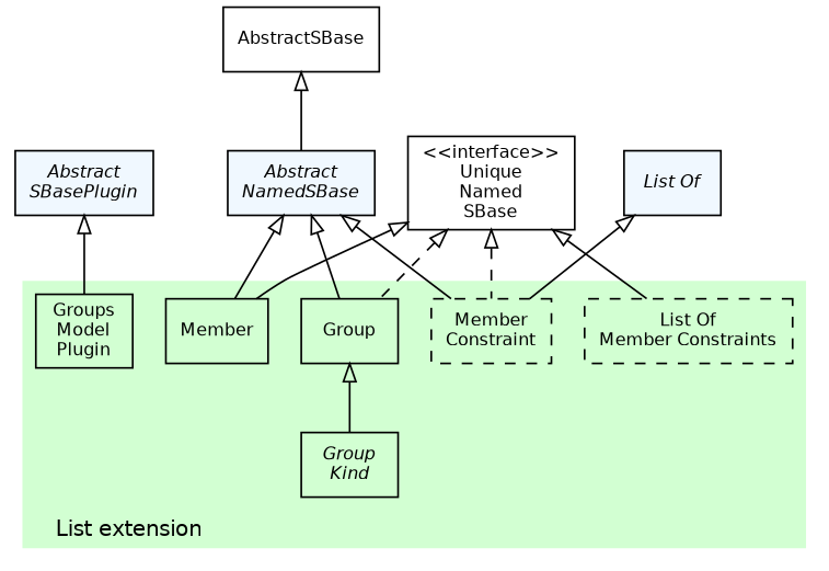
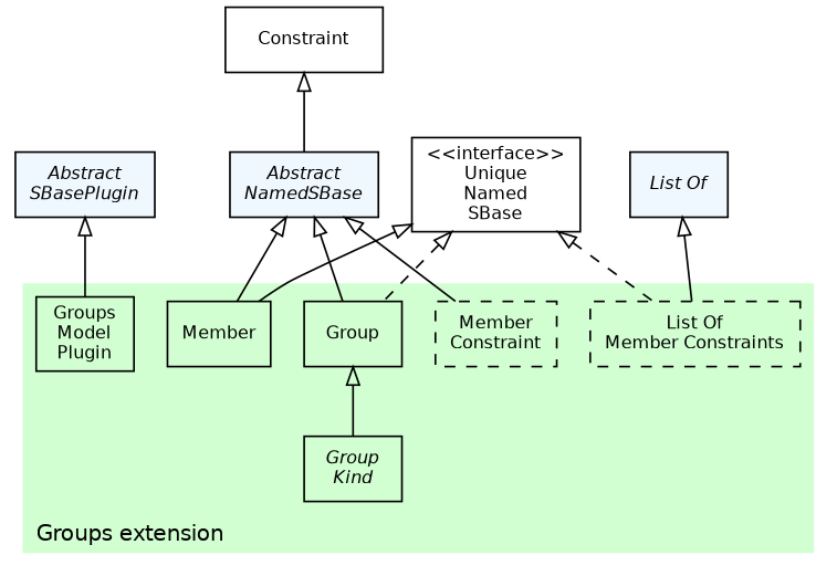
  strict digraph {
    nodesep=0.25
    ranksep=0.5
    node [fontname=Helvetica fontsize=10 shape=box]
    edge [arrowtail=empty dir=back fontname=Helvetica fontsize=10 labelfontname=Helvetica labelfontsize=10]
    n1 [label=<<font face="Helvetica-Oblique">Group<br/>Kind</font>>]
    n2 [label=Group]
    n3 [label="Groups\nModel\nPlugin"]
    n4 [label="Member\nConstraint" style=dashed]
    n5 [label=Member]
    n6 [label="List Of\nMember Constraints" style=dashed]
    n7 [fillcolor="#F0F8FF" label=<<font face="Helvetica-Oblique">Abstract<br/>NamedSBase</font>> style=filled]
    n8 [fillcolor="#F0F8FF" label=<<font face="Helvetica-Oblique">Abstract<br/>SBasePlugin</font>> style=filled]
    n9 [fillcolor="#F0F8FF" label=<<font face="Helvetica-Oblique">List Of</font>> style=filled]
    n10 [label="<<interface>>\nUnique\nNamed\nSBase"]
-   AbstractSBase
+   AbstractSBase [label=Constraint]
    subgraph cluster_1 {
      color="#ffffff"
      fillcolor="#d2ffd2"
      fontname=Helvetica
      fontsize=12
-     label="List extension"
+     label="Groups extension"
      labeljust=l
      labelloc=b
      style=filled
      n1
      n2
      n3
      n4
      n5
      n6
    }
    n2 -> n1
    n7 -> n2
    n7 -> n4
    n7 -> n5
    n8 -> n3
-   n9 -> n4
+   n9 -> n6
    n10 -> n2 [style=dashed]
-   n10 -> n4 [style=dashed]
    n10 -> n5 [style=solid]
-   n10 -> n6 [style=solid]
+   n10 -> n6 [style=dashed]
    AbstractSBase -> n7
  }
